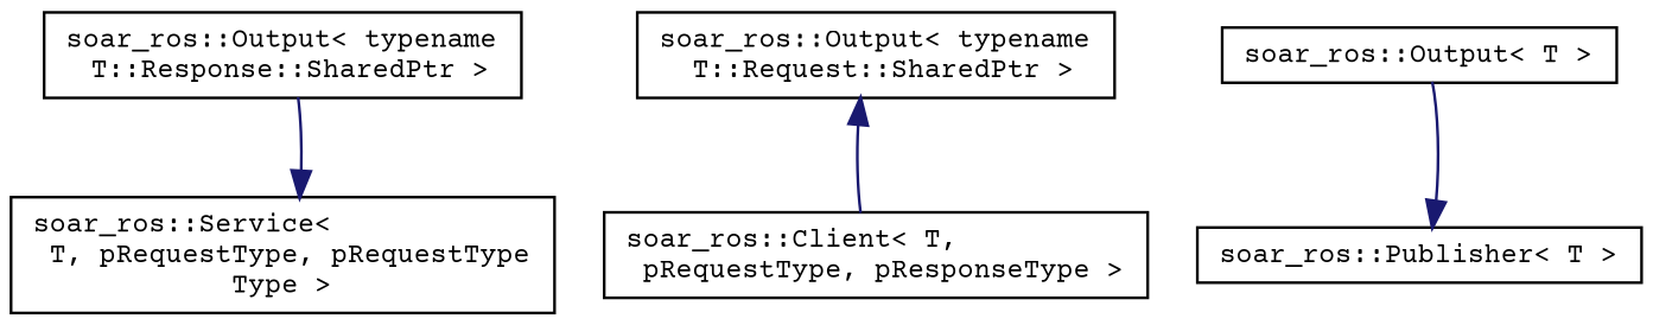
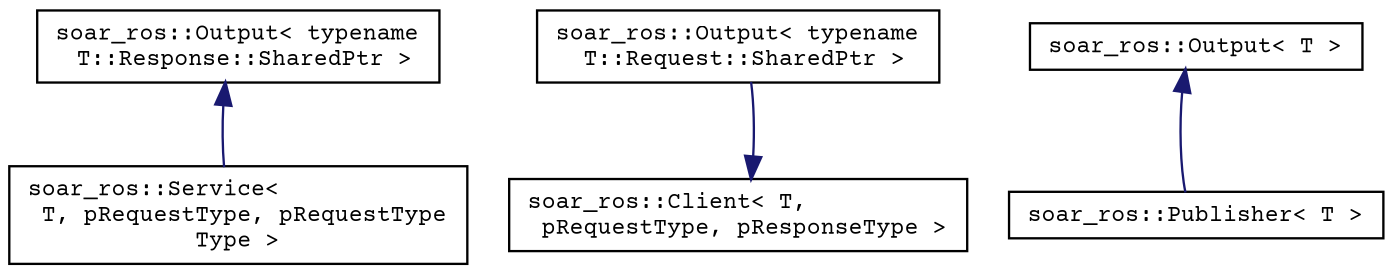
  digraph {
    fontname="Courier Prime"
    rankdir=TB
    node [color=black fillcolor=white fontname="Courier Prime" fontsize=10 shape=record style=filled]
    edge [color=midnightblue dir=back fontname="Courier Prime" fontsize=10 labelfontname=Helvetica labelfontsize=10 style=solid]
    n1 [height=0.2 label="soar_ros::Output\< typename\l T::Response::SharedPtr \>" width=0.4]
    n2 [height=0.2 label="soar_ros::Service\<\l T, pRequestType, pRequestType\lType \>" width=0.4]
    n3 [height=0.2 label="soar_ros::Output\< typename\l T::Request::SharedPtr \>" width=0.4]
    n4 [height=0.2 label="soar_ros::Client\< T,\l pRequestType, pResponseType \>" width=0.4]
    n5 [height=0.2 label="soar_ros::Output\< T \>" width=0.4]
    n6 [height=0.2 label="soar_ros::Publisher\< T \>" width=0.4]
-   n2 -> n1
-   n3 -> n4
-   n6 -> n5
+   n1 -> n2
+   n4 -> n3
+   n5 -> n6
  }
